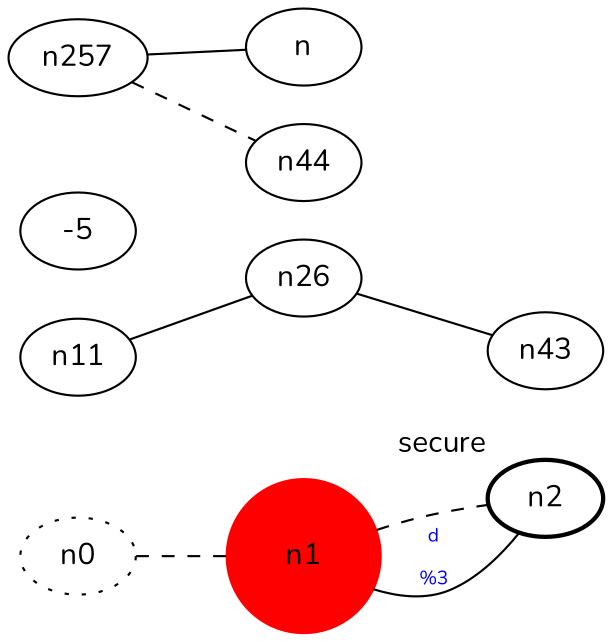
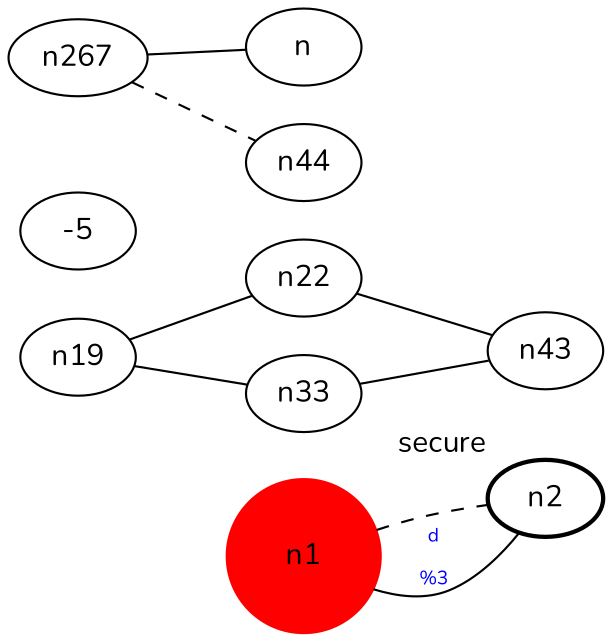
  graph {
    fontname=Nunito
    "f᠎ontcolor"=blue
    rankdir=LR
    node [fontname=Nunito]
    edge [fontname=Nunito]
-   n0 [fillcolor="#123456" style=dotted]
    n1 [color=red height=1 style=filled width=1]
    n2 [style=bold xlabel="secur󠁂e"]
-   n11
-   n22 [label=n26]
+   n11 [label=n19]
+   n22
+   n33
    n43
    -5
-   n257
+   n257 [label=n267]
    n
    n44
-   n0 -- n1 [style=dashed]
    n1 -- n2 [style=dashed]
    n1 -- n2 [fontcolor=blue fontsize=9 label="d\n\l\G"]
    n11 -- n22
+   n11 -- n33
    n22 -- n43
+   n33 -- n43
    n257 -- n
    n257 -- n44 [style=dashed]
  }
